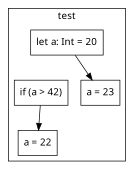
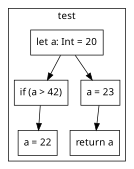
  digraph {
    fontname="Noto Sans"
    node [fontname="Noto Sans" shape=box]
    edge [fontname="Noto Sans"]
    n1 [label="let a: Int = 20"]
    n2 [label="if (a > 42)"]
    n3 [label="a = 23"]
    n4 [label="a = 22"]
+   n5 [label="return a"]
    subgraph cluster_1 {
      label=test
      n1
      n2
      n3
      n4
+     n5
    }
+   n1 -> n2
    n1 -> n3
    n2 -> n4
+   n3 -> n5
  }
